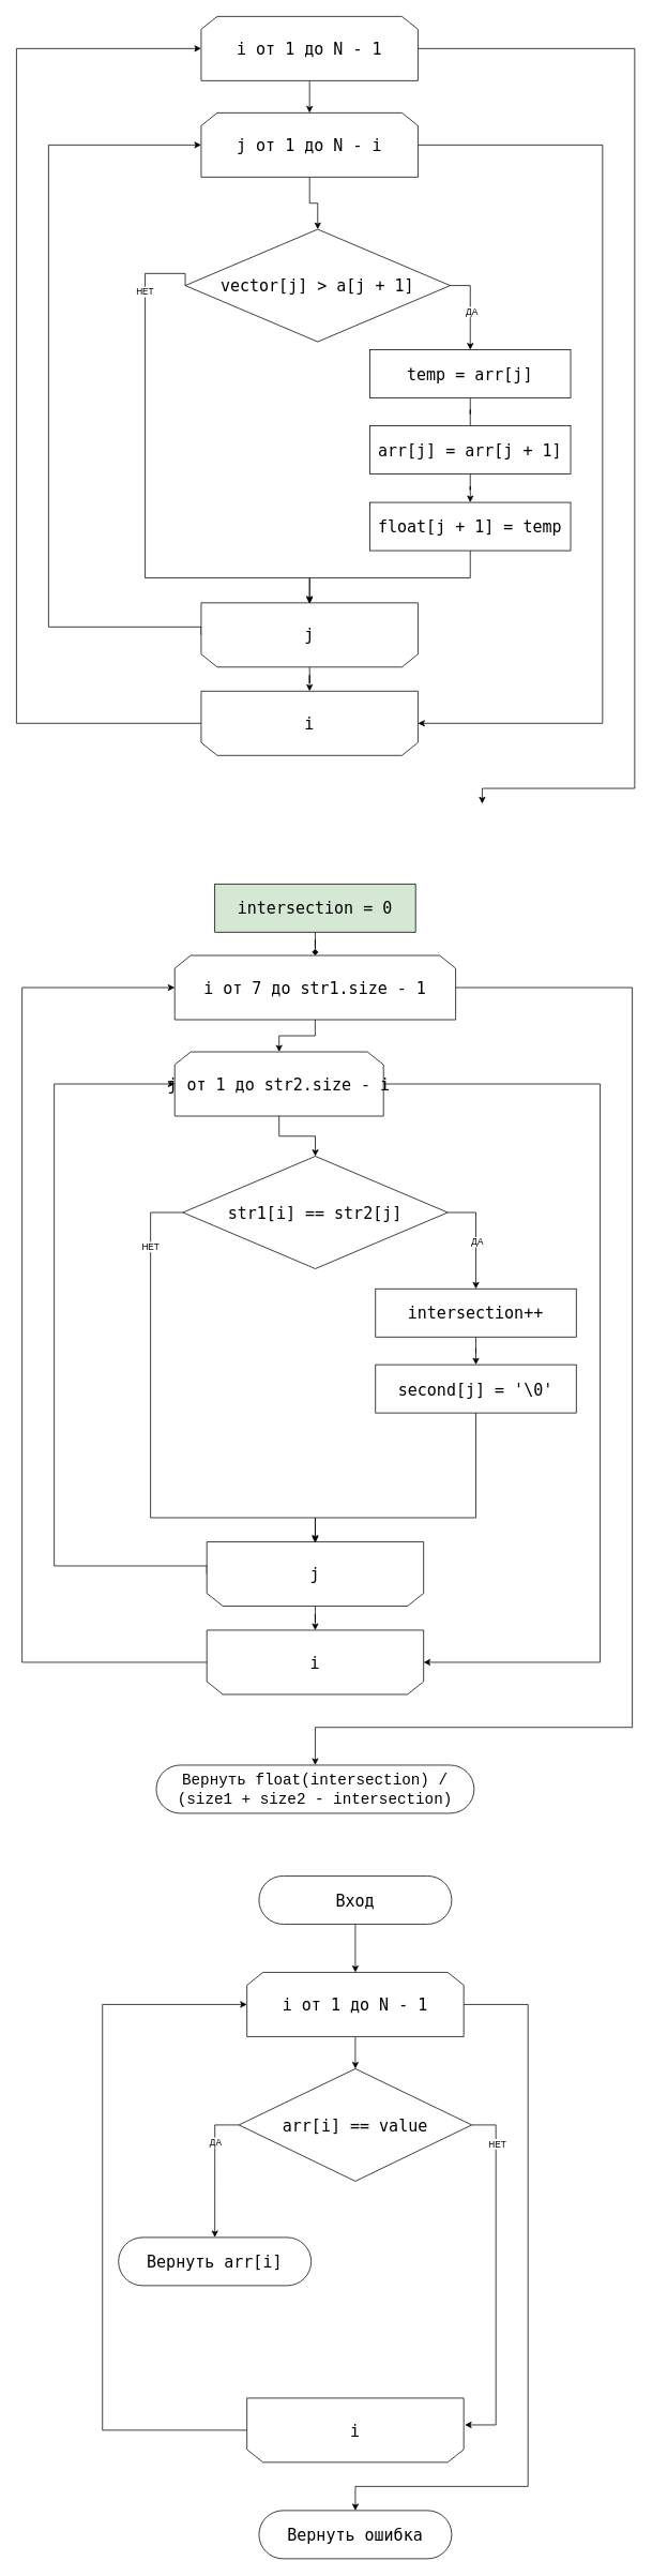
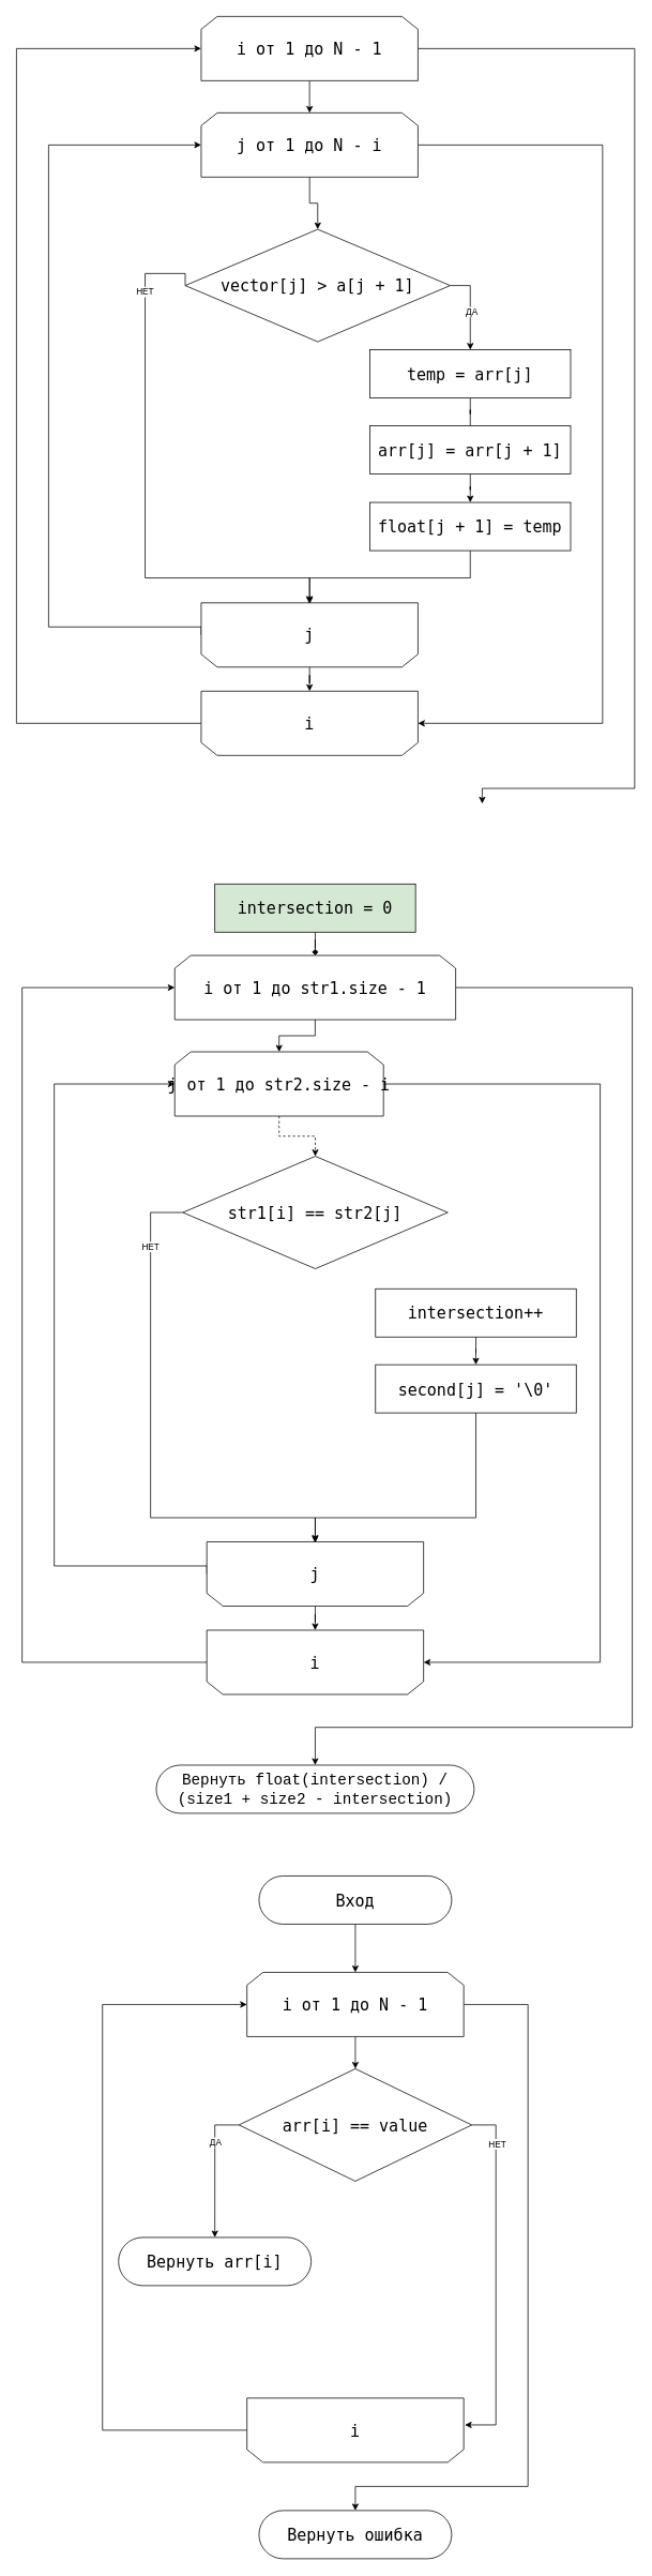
  <mxCell id="0" />
  <mxCell id="1" parent="0" />
  <mxCell id="2" style="edgeStyle=orthogonalEdgeStyle;rounded=0;orthogonalLoop=1;jettySize=auto;html=1;" parent="1" source="4" edge="1"><mxGeometry relative="1" as="geometry"><mxPoint x="600.06" y="1000" as="targetPoint" /><Array as="points"><mxPoint x="790" y="60" /><mxPoint x="790" y="981" /><mxPoint x="600" y="981" /></Array></mxGeometry></mxCell>
  <mxCell id="3" style="edgeStyle=orthogonalEdgeStyle;rounded=0;orthogonalLoop=1;jettySize=auto;html=1;entryX=0.5;entryY=0;entryDx=0;entryDy=0;" parent="1" source="4" target="9" edge="1"><mxGeometry relative="1" as="geometry" /></mxCell>
  <mxCell id="4" value="&lt;pre&gt;&lt;font style=&quot;font-size: 20px;&quot;&gt;i от 1 до N - 1&lt;/font&gt;&lt;/pre&gt;" style="shape=loopLimit;whiteSpace=wrap;html=1;" parent="1" vertex="1"><mxGeometry x="250.06" y="20" width="270" height="80" as="geometry" /></mxCell>
  <mxCell id="5" style="edgeStyle=orthogonalEdgeStyle;rounded=0;orthogonalLoop=1;jettySize=auto;html=1;entryX=0;entryY=0.5;entryDx=0;entryDy=0;exitX=1;exitY=0.5;exitDx=0;exitDy=0;" parent="1" source="6" target="4" edge="1"><mxGeometry relative="1" as="geometry"><Array as="points"><mxPoint x="20" y="900" /><mxPoint x="20" y="60" /></Array></mxGeometry></mxCell>
  <mxCell id="6" value="&lt;pre style=&quot;font-size: 20px;&quot;&gt;i&lt;/pre&gt;" style="shape=loopLimit;whiteSpace=wrap;html=1;rotation=0;direction=west;" parent="1" vertex="1"><mxGeometry x="250.06" y="860" width="270" height="80" as="geometry" /></mxCell>
  <mxCell id="7" style="edgeStyle=orthogonalEdgeStyle;rounded=0;orthogonalLoop=1;jettySize=auto;html=1;entryX=0.5;entryY=0;entryDx=0;entryDy=0;" parent="1" source="9" target="17" edge="1"><mxGeometry relative="1" as="geometry" /></mxCell>
  <mxCell id="8" style="edgeStyle=orthogonalEdgeStyle;rounded=0;orthogonalLoop=1;jettySize=auto;html=1;entryX=0;entryY=0.5;entryDx=0;entryDy=0;exitX=1;exitY=0.5;exitDx=0;exitDy=0;" parent="1" source="9" target="6" edge="1"><mxGeometry relative="1" as="geometry"><Array as="points"><mxPoint x="750" y="180" /><mxPoint x="750" y="900" /></Array></mxGeometry></mxCell>
  <mxCell id="9" value="&lt;pre&gt;&lt;font style=&quot;font-size: 20px;&quot;&gt;j от 1 до N - i&lt;/font&gt;&lt;/pre&gt;" style="shape=loopLimit;whiteSpace=wrap;html=1;" parent="1" vertex="1"><mxGeometry x="250.06" y="140" width="270" height="80" as="geometry" /></mxCell>
  <mxCell id="10" style="edgeStyle=orthogonalEdgeStyle;rounded=0;orthogonalLoop=1;jettySize=auto;html=1;entryX=0;entryY=0.5;entryDx=0;entryDy=0;exitX=1;exitY=0.5;exitDx=0;exitDy=0;" parent="1" source="12" target="9" edge="1"><mxGeometry relative="1" as="geometry"><Array as="points"><mxPoint x="250" y="780" /><mxPoint x="60" y="780" /><mxPoint x="60" y="180" /></Array></mxGeometry></mxCell>
  <mxCell id="11" style="edgeStyle=orthogonalEdgeStyle;rounded=0;orthogonalLoop=1;jettySize=auto;html=1;entryX=0.5;entryY=1;entryDx=0;entryDy=0;" parent="1" source="12" target="6" edge="1"><mxGeometry relative="1" as="geometry" /></mxCell>
  <mxCell id="12" value="&lt;pre style=&quot;font-size: 20px;&quot;&gt;j&lt;/pre&gt;" style="shape=loopLimit;whiteSpace=wrap;html=1;rotation=0;direction=west;" parent="1" vertex="1"><mxGeometry x="250.06" y="750" width="270" height="80" as="geometry" /></mxCell>
  <mxCell id="13" style="edgeStyle=orthogonalEdgeStyle;rounded=0;orthogonalLoop=1;jettySize=auto;html=1;entryX=0.5;entryY=0;entryDx=0;entryDy=0;exitX=1;exitY=0.5;exitDx=0;exitDy=0;" edge="1" parent="1" source="17" target="19"><mxGeometry relative="1" as="geometry" /></mxCell>
  <mxCell id="14" value="ДА" style="edgeLabel;html=1;align=center;verticalAlign=middle;resizable=0;points=[];" vertex="1" connectable="0" parent="13"><mxGeometry x="0.09" y="1" relative="1" as="geometry"><mxPoint as="offset" /></mxGeometry></mxCell>
  <mxCell id="15" style="edgeStyle=orthogonalEdgeStyle;rounded=0;orthogonalLoop=1;jettySize=auto;html=1;exitX=0;exitY=0.5;exitDx=0;exitDy=0;entryX=0.5;entryY=0.983;entryDx=0;entryDy=0;entryPerimeter=0;" edge="1" parent="1" source="17" target="12"><mxGeometry relative="1" as="geometry"><mxPoint x="385.2" y="749" as="targetPoint" /><Array as="points"><mxPoint x="180.2" y="340" /><mxPoint x="180.2" y="719" /><mxPoint x="385.2" y="719" /></Array></mxGeometry></mxCell>
  <mxCell id="16" value="НЕТ" style="edgeLabel;html=1;align=center;verticalAlign=middle;resizable=0;points=[];" vertex="1" connectable="0" parent="15"><mxGeometry x="-0.746" y="-1" relative="1" as="geometry"><mxPoint as="offset" /></mxGeometry></mxCell>
  <mxCell id="17" value="&lt;pre&gt;&lt;font style=&quot;font-size: 20px;&quot;&gt;vector[j] &amp;gt; a[j + 1]&lt;/font&gt;&lt;/pre&gt;" style="rhombus;whiteSpace=wrap;html=1;" parent="1" vertex="1"><mxGeometry x="230.2" y="285" width="330" height="140" as="geometry" /></mxCell>
  <mxCell id="18" style="edgeStyle=orthogonalEdgeStyle;rounded=0;orthogonalLoop=1;jettySize=auto;html=1;entryX=0.5;entryY=0;entryDx=0;entryDy=0;endArrow=none;" parent="1" source="19" target="23" edge="1"><mxGeometry relative="1" as="geometry" /></mxCell>
  <mxCell id="19" value="&lt;pre&gt;&lt;font style=&quot;font-size: 20px;&quot;&gt;temp = arr[j]&lt;/font&gt;&lt;/pre&gt;" style="rounded=0;whiteSpace=wrap;html=1;" parent="1" vertex="1"><mxGeometry x="460.2" y="435" width="250" height="60" as="geometry" /></mxCell>
  <mxCell id="20" style="edgeStyle=orthogonalEdgeStyle;rounded=0;orthogonalLoop=1;jettySize=auto;html=1;entryX=0.5;entryY=1;entryDx=0;entryDy=0;" edge="1" parent="1" source="21" target="12"><mxGeometry relative="1" as="geometry"><Array as="points"><mxPoint x="585.2" y="719" /><mxPoint x="385.2" y="719" /></Array></mxGeometry></mxCell>
  <mxCell id="21" value="&lt;pre&gt;&lt;font style=&quot;font-size: 20px;&quot;&gt;float[j + 1] = temp&lt;/font&gt;&lt;/pre&gt;" style="rounded=0;whiteSpace=wrap;html=1;" parent="1" vertex="1"><mxGeometry x="460.2" y="625" width="250" height="60" as="geometry" /></mxCell>
  <mxCell id="22" style="edgeStyle=orthogonalEdgeStyle;rounded=0;orthogonalLoop=1;jettySize=auto;html=1;entryX=0.5;entryY=0;entryDx=0;entryDy=0;" parent="1" source="23" target="21" edge="1"><mxGeometry relative="1" as="geometry" /></mxCell>
  <mxCell id="23" value="&lt;pre&gt;&lt;font style=&quot;font-size: 20px;&quot;&gt;arr[j] = arr[j + 1]&lt;/font&gt;&lt;/pre&gt;" style="rounded=0;whiteSpace=wrap;html=1;" parent="1" vertex="1"><mxGeometry x="460.2" y="529.5" width="250" height="60" as="geometry" /></mxCell>
  <mxCell id="24" style="edgeStyle=orthogonalEdgeStyle;rounded=0;orthogonalLoop=1;jettySize=auto;html=1;entryX=0.5;entryY=0;entryDx=0;entryDy=0;" parent="1" source="26" target="33" edge="1"><mxGeometry relative="1" as="geometry" /></mxCell>
  <mxCell id="25" style="edgeStyle=orthogonalEdgeStyle;rounded=0;orthogonalLoop=1;jettySize=auto;html=1;entryX=0.5;entryY=0;entryDx=0;entryDy=0;" parent="1" source="26" target="37" edge="1"><mxGeometry relative="1" as="geometry"><mxPoint x="677.06" y="3145" as="targetPoint" /><Array as="points"><mxPoint x="657.06" y="2495" /><mxPoint x="657.06" y="3095" /><mxPoint x="442.06" y="3095" /></Array></mxGeometry></mxCell>
  <mxCell id="26" value="&lt;pre&gt;&lt;font style=&quot;font-size: 20px;&quot;&gt;i от 1 до N - 1&lt;/font&gt;&lt;/pre&gt;" style="shape=loopLimit;whiteSpace=wrap;html=1;" parent="1" vertex="1"><mxGeometry x="307.06" y="2455" width="270" height="80" as="geometry" /></mxCell>
  <mxCell id="27" style="edgeStyle=orthogonalEdgeStyle;rounded=0;orthogonalLoop=1;jettySize=auto;html=1;entryX=0;entryY=0.5;entryDx=0;entryDy=0;exitX=1;exitY=0.5;exitDx=0;exitDy=0;" parent="1" source="28" target="26" edge="1"><mxGeometry relative="1" as="geometry"><Array as="points"><mxPoint x="127.06" y="3025" /><mxPoint x="127.06" y="2495" /></Array></mxGeometry></mxCell>
  <mxCell id="28" value="&lt;pre style=&quot;font-size: 20px;&quot;&gt;i&lt;/pre&gt;" style="shape=loopLimit;whiteSpace=wrap;html=1;rotation=0;direction=west;" parent="1" vertex="1"><mxGeometry x="307.06" y="2985" width="270" height="80" as="geometry" /></mxCell>
  <mxCell id="29" style="edgeStyle=orthogonalEdgeStyle;rounded=0;orthogonalLoop=1;jettySize=auto;html=1;entryX=-0.005;entryY=0.582;entryDx=0;entryDy=0;entryPerimeter=0;exitX=1;exitY=0.5;exitDx=0;exitDy=0;" parent="1" source="33" target="28" edge="1"><mxGeometry relative="1" as="geometry"><Array as="points"><mxPoint x="617.06" y="2645" /><mxPoint x="617.06" y="3018" /></Array></mxGeometry></mxCell>
  <mxCell id="30" value="НЕТ" style="edgeLabel;html=1;align=center;verticalAlign=middle;resizable=0;points=[];" parent="29" vertex="1" connectable="0"><mxGeometry x="-0.756" y="1" relative="1" as="geometry"><mxPoint as="offset" /></mxGeometry></mxCell>
  <mxCell id="31" style="edgeStyle=orthogonalEdgeStyle;rounded=0;orthogonalLoop=1;jettySize=auto;html=1;entryX=0.5;entryY=0;entryDx=0;entryDy=0;exitX=0;exitY=0.5;exitDx=0;exitDy=0;" parent="1" source="33" target="34" edge="1"><mxGeometry relative="1" as="geometry" /></mxCell>
  <mxCell id="32" value="ДА" style="edgeLabel;html=1;align=center;verticalAlign=middle;resizable=0;points=[];" parent="31" vertex="1" connectable="0"><mxGeometry x="-0.26" y="1" relative="1" as="geometry"><mxPoint x="-1" y="-12" as="offset" /></mxGeometry></mxCell>
  <mxCell id="33" value="&lt;pre&gt;&lt;font style=&quot;font-size: 20px;&quot;&gt;arr[i] == value&lt;/font&gt;&lt;/pre&gt;" style="rhombus;whiteSpace=wrap;html=1;" parent="1" vertex="1"><mxGeometry x="297.06" y="2575" width="290" height="140" as="geometry" /></mxCell>
  <mxCell id="34" value="&lt;pre&gt;&lt;font style=&quot;font-size: 20px;&quot;&gt;Вернуть arr[i]&lt;/font&gt;&lt;/pre&gt;" style="rounded=1;whiteSpace=wrap;html=1;arcSize=50;" parent="1" vertex="1"><mxGeometry x="147.06" y="2785" width="240" height="60" as="geometry" /></mxCell>
  <mxCell id="35" style="edgeStyle=orthogonalEdgeStyle;rounded=0;orthogonalLoop=1;jettySize=auto;html=1;entryX=0.5;entryY=0;entryDx=0;entryDy=0;" parent="1" source="36" target="26" edge="1"><mxGeometry relative="1" as="geometry" /></mxCell>
  <mxCell id="36" value="&lt;pre&gt;&lt;font style=&quot;font-size: 20px;&quot;&gt;Вход&lt;/font&gt;&lt;/pre&gt;" style="rounded=1;whiteSpace=wrap;html=1;arcSize=50;" parent="1" vertex="1"><mxGeometry x="322.06" y="2335" width="240" height="60" as="geometry" /></mxCell>
  <mxCell id="37" value="&lt;pre&gt;&lt;font style=&quot;font-size: 20px;&quot;&gt;Вернуть ошибка&lt;/font&gt;&lt;/pre&gt;" style="rounded=1;whiteSpace=wrap;html=1;arcSize=50;" parent="1" vertex="1"><mxGeometry x="322.06" y="3125" width="240" height="60" as="geometry" /></mxCell>
  <mxCell id="38" style="edgeStyle=orthogonalEdgeStyle;rounded=0;orthogonalLoop=1;jettySize=auto;html=1;entryX=0.5;entryY=0;entryDx=0;entryDy=0;" edge="1" source="40" parent="1" target="60"><mxGeometry relative="1" as="geometry"><mxPoint x="607.06" y="2169" as="targetPoint" /><Array as="points"><mxPoint x="787" y="1229" /><mxPoint x="787" y="2150" /><mxPoint x="392" y="2150" /></Array></mxGeometry></mxCell>
  <mxCell id="39" style="edgeStyle=orthogonalEdgeStyle;rounded=0;orthogonalLoop=1;jettySize=auto;html=1;entryX=0.5;entryY=0;entryDx=0;entryDy=0;" edge="1" source="40" target="45" parent="1"><mxGeometry relative="1" as="geometry" /></mxCell>
- <mxCell id="40" value="&lt;pre&gt;&lt;font style=&quot;font-size: 20px;&quot;&gt;i от 7 до str1.size - 1&lt;/font&gt;&lt;/pre&gt;" style="shape=loopLimit;whiteSpace=wrap;html=1;" vertex="1" parent="1"><mxGeometry x="217.12" y="1189" width="349.88" height="80" as="geometry" /></mxCell>
+ <mxCell id="40" value="&lt;pre&gt;&lt;font style=&quot;font-size: 20px;&quot;&gt;i от 1 до str1.size - 1&lt;/font&gt;&lt;/pre&gt;" style="shape=loopLimit;whiteSpace=wrap;html=1;" vertex="1" parent="1"><mxGeometry x="217.12" y="1189" width="349.88" height="80" as="geometry" /></mxCell>
  <mxCell id="41" style="edgeStyle=orthogonalEdgeStyle;rounded=0;orthogonalLoop=1;jettySize=auto;html=1;entryX=0;entryY=0.5;entryDx=0;entryDy=0;exitX=1;exitY=0.5;exitDx=0;exitDy=0;" edge="1" source="42" target="40" parent="1"><mxGeometry relative="1" as="geometry"><Array as="points"><mxPoint x="27" y="2069" /><mxPoint x="27" y="1229" /></Array></mxGeometry></mxCell>
  <mxCell id="42" value="&lt;pre style=&quot;font-size: 20px;&quot;&gt;i&lt;/pre&gt;" style="shape=loopLimit;whiteSpace=wrap;html=1;rotation=0;direction=west;" vertex="1" parent="1"><mxGeometry x="257.06" y="2029" width="270" height="80" as="geometry" /></mxCell>
- <mxCell id="43" style="edgeStyle=orthogonalEdgeStyle;rounded=0;orthogonalLoop=1;jettySize=auto;html=1;entryX=0.5;entryY=0;entryDx=0;entryDy=0;" edge="1" source="45" target="53" parent="1"><mxGeometry relative="1" as="geometry" /></mxCell>
+ <mxCell id="43" style="edgeStyle=orthogonalEdgeStyle;rounded=0;orthogonalLoop=1;jettySize=auto;html=1;entryX=0.5;entryY=0;entryDx=0;entryDy=0;dashed=1;" edge="1" source="45" target="53" parent="1"><mxGeometry relative="1" as="geometry" /></mxCell>
  <mxCell id="44" style="edgeStyle=orthogonalEdgeStyle;rounded=0;orthogonalLoop=1;jettySize=auto;html=1;entryX=0;entryY=0.5;entryDx=0;entryDy=0;exitX=1;exitY=0.5;exitDx=0;exitDy=0;" edge="1" source="45" target="42" parent="1"><mxGeometry relative="1" as="geometry"><Array as="points"><mxPoint x="747" y="1349" /><mxPoint x="747" y="2069" /></Array></mxGeometry></mxCell>
  <mxCell id="45" value="&lt;pre&gt;&lt;font style=&quot;font-size: 20px;&quot;&gt;j от 1 до str2.size - i&lt;/font&gt;&lt;/pre&gt;" style="shape=loopLimit;whiteSpace=wrap;html=1;" vertex="1" parent="1"><mxGeometry x="217.12" y="1309" width="260" height="80" as="geometry" /></mxCell>
  <mxCell id="46" style="edgeStyle=orthogonalEdgeStyle;rounded=0;orthogonalLoop=1;jettySize=auto;html=1;entryX=0;entryY=0.5;entryDx=0;entryDy=0;exitX=1;exitY=0.5;exitDx=0;exitDy=0;" edge="1" source="48" target="45" parent="1"><mxGeometry relative="1" as="geometry"><Array as="points"><mxPoint x="257" y="1949" /><mxPoint x="67" y="1949" /><mxPoint x="67" y="1349" /></Array></mxGeometry></mxCell>
  <mxCell id="47" style="edgeStyle=orthogonalEdgeStyle;rounded=0;orthogonalLoop=1;jettySize=auto;html=1;entryX=0.5;entryY=1;entryDx=0;entryDy=0;" edge="1" source="48" target="42" parent="1"><mxGeometry relative="1" as="geometry" /></mxCell>
  <mxCell id="48" value="&lt;pre style=&quot;font-size: 20px;&quot;&gt;j&lt;/pre&gt;" style="shape=loopLimit;whiteSpace=wrap;html=1;rotation=0;direction=west;" vertex="1" parent="1"><mxGeometry x="257.06" y="1919" width="270" height="80" as="geometry" /></mxCell>
- <mxCell id="49" style="edgeStyle=orthogonalEdgeStyle;rounded=0;orthogonalLoop=1;jettySize=auto;html=1;entryX=0.5;entryY=0;entryDx=0;entryDy=0;exitX=1;exitY=0.5;exitDx=0;exitDy=0;" edge="1" source="53" target="55" parent="1"><mxGeometry relative="1" as="geometry" /></mxCell>
- <mxCell id="50" value="ДА" style="edgeLabel;html=1;align=center;verticalAlign=middle;resizable=0;points=[];" vertex="1" connectable="0" parent="49"><mxGeometry x="0.09" y="1" relative="1" as="geometry"><mxPoint as="offset" /></mxGeometry></mxCell>
  <mxCell id="51" style="edgeStyle=orthogonalEdgeStyle;rounded=0;orthogonalLoop=1;jettySize=auto;html=1;exitX=0;exitY=0.5;exitDx=0;exitDy=0;entryX=0.5;entryY=0.983;entryDx=0;entryDy=0;entryPerimeter=0;" edge="1" source="53" target="48" parent="1"><mxGeometry relative="1" as="geometry"><mxPoint x="392.2" y="1918" as="targetPoint" /><Array as="points"><mxPoint x="187" y="1509" /><mxPoint x="187" y="1889" /><mxPoint x="392" y="1889" /></Array></mxGeometry></mxCell>
  <mxCell id="52" value="НЕТ" style="edgeLabel;html=1;align=center;verticalAlign=middle;resizable=0;points=[];" vertex="1" connectable="0" parent="51"><mxGeometry x="-0.746" y="-1" relative="1" as="geometry"><mxPoint as="offset" /></mxGeometry></mxCell>
  <mxCell id="53" value="&lt;pre&gt;&lt;font style=&quot;font-size: 20px;&quot;&gt;str1[i] == str2[j]&lt;/font&gt;&lt;/pre&gt;" style="rhombus;whiteSpace=wrap;html=1;" vertex="1" parent="1"><mxGeometry x="227.2" y="1439" width="330" height="140" as="geometry" /></mxCell>
  <mxCell id="54" style="edgeStyle=orthogonalEdgeStyle;rounded=0;orthogonalLoop=1;jettySize=auto;html=1;entryX=0.5;entryY=0;entryDx=0;entryDy=0;" edge="1" source="55" target="57" parent="1"><mxGeometry relative="1" as="geometry" /></mxCell>
  <mxCell id="55" value="&lt;pre&gt;&lt;font style=&quot;font-size: 20px;&quot;&gt;intersection++&lt;/font&gt;&lt;/pre&gt;" style="rounded=0;whiteSpace=wrap;html=1;" vertex="1" parent="1"><mxGeometry x="467.2" y="1604" width="250" height="60" as="geometry" /></mxCell>
  <mxCell id="56" style="edgeStyle=orthogonalEdgeStyle;rounded=0;orthogonalLoop=1;jettySize=auto;html=1;entryX=0.5;entryY=1;entryDx=0;entryDy=0;" edge="1" parent="1" source="57" target="48"><mxGeometry relative="1" as="geometry"><Array as="points"><mxPoint x="592" y="1889" /><mxPoint x="392" y="1889" /></Array></mxGeometry></mxCell>
  <mxCell id="57" value="&lt;pre&gt;&lt;font style=&quot;font-size: 20px;&quot;&gt;second[j] = '\0'&lt;/font&gt;&lt;/pre&gt;" style="rounded=0;whiteSpace=wrap;html=1;" vertex="1" parent="1"><mxGeometry x="467.2" y="1698.5" width="250" height="60" as="geometry" /></mxCell>
  <mxCell id="58" style="edgeStyle=orthogonalEdgeStyle;rounded=0;orthogonalLoop=1;jettySize=auto;html=1;entryX=0.5;entryY=0;entryDx=0;entryDy=0;endArrow=diamond;" edge="1" parent="1" source="59" target="40"><mxGeometry relative="1" as="geometry" /></mxCell>
  <mxCell id="59" value="&lt;pre&gt;&lt;font style=&quot;font-size: 20px;&quot;&gt;intersection = 0&lt;/font&gt;&lt;/pre&gt;" style="rounded=0;whiteSpace=wrap;html=1;fillColor=#d5e8d4;" vertex="1" parent="1"><mxGeometry x="267.06" y="1100" width="250" height="60" as="geometry" /></mxCell>
  <mxCell id="60" value="&lt;h2 style=&quot;font-size: 19px;&quot;&gt;&lt;span style=&quot;font-weight: normal;&quot;&gt;&lt;font face=&quot;Courier New&quot;&gt;&lt;font style=&quot;font-size: 19px;&quot;&gt;Вернуть &lt;/font&gt;&lt;span style=&quot;background-color: rgb(255, 255, 255);&quot;&gt;float(intersection) / (size1 + size2 - intersection)&lt;/span&gt;&lt;/font&gt;&lt;/span&gt;&lt;/h2&gt;" style="rounded=1;whiteSpace=wrap;html=1;arcSize=50;" vertex="1" parent="1"><mxGeometry x="194.12" y="2197" width="395.88" height="60" as="geometry" /></mxCell>
